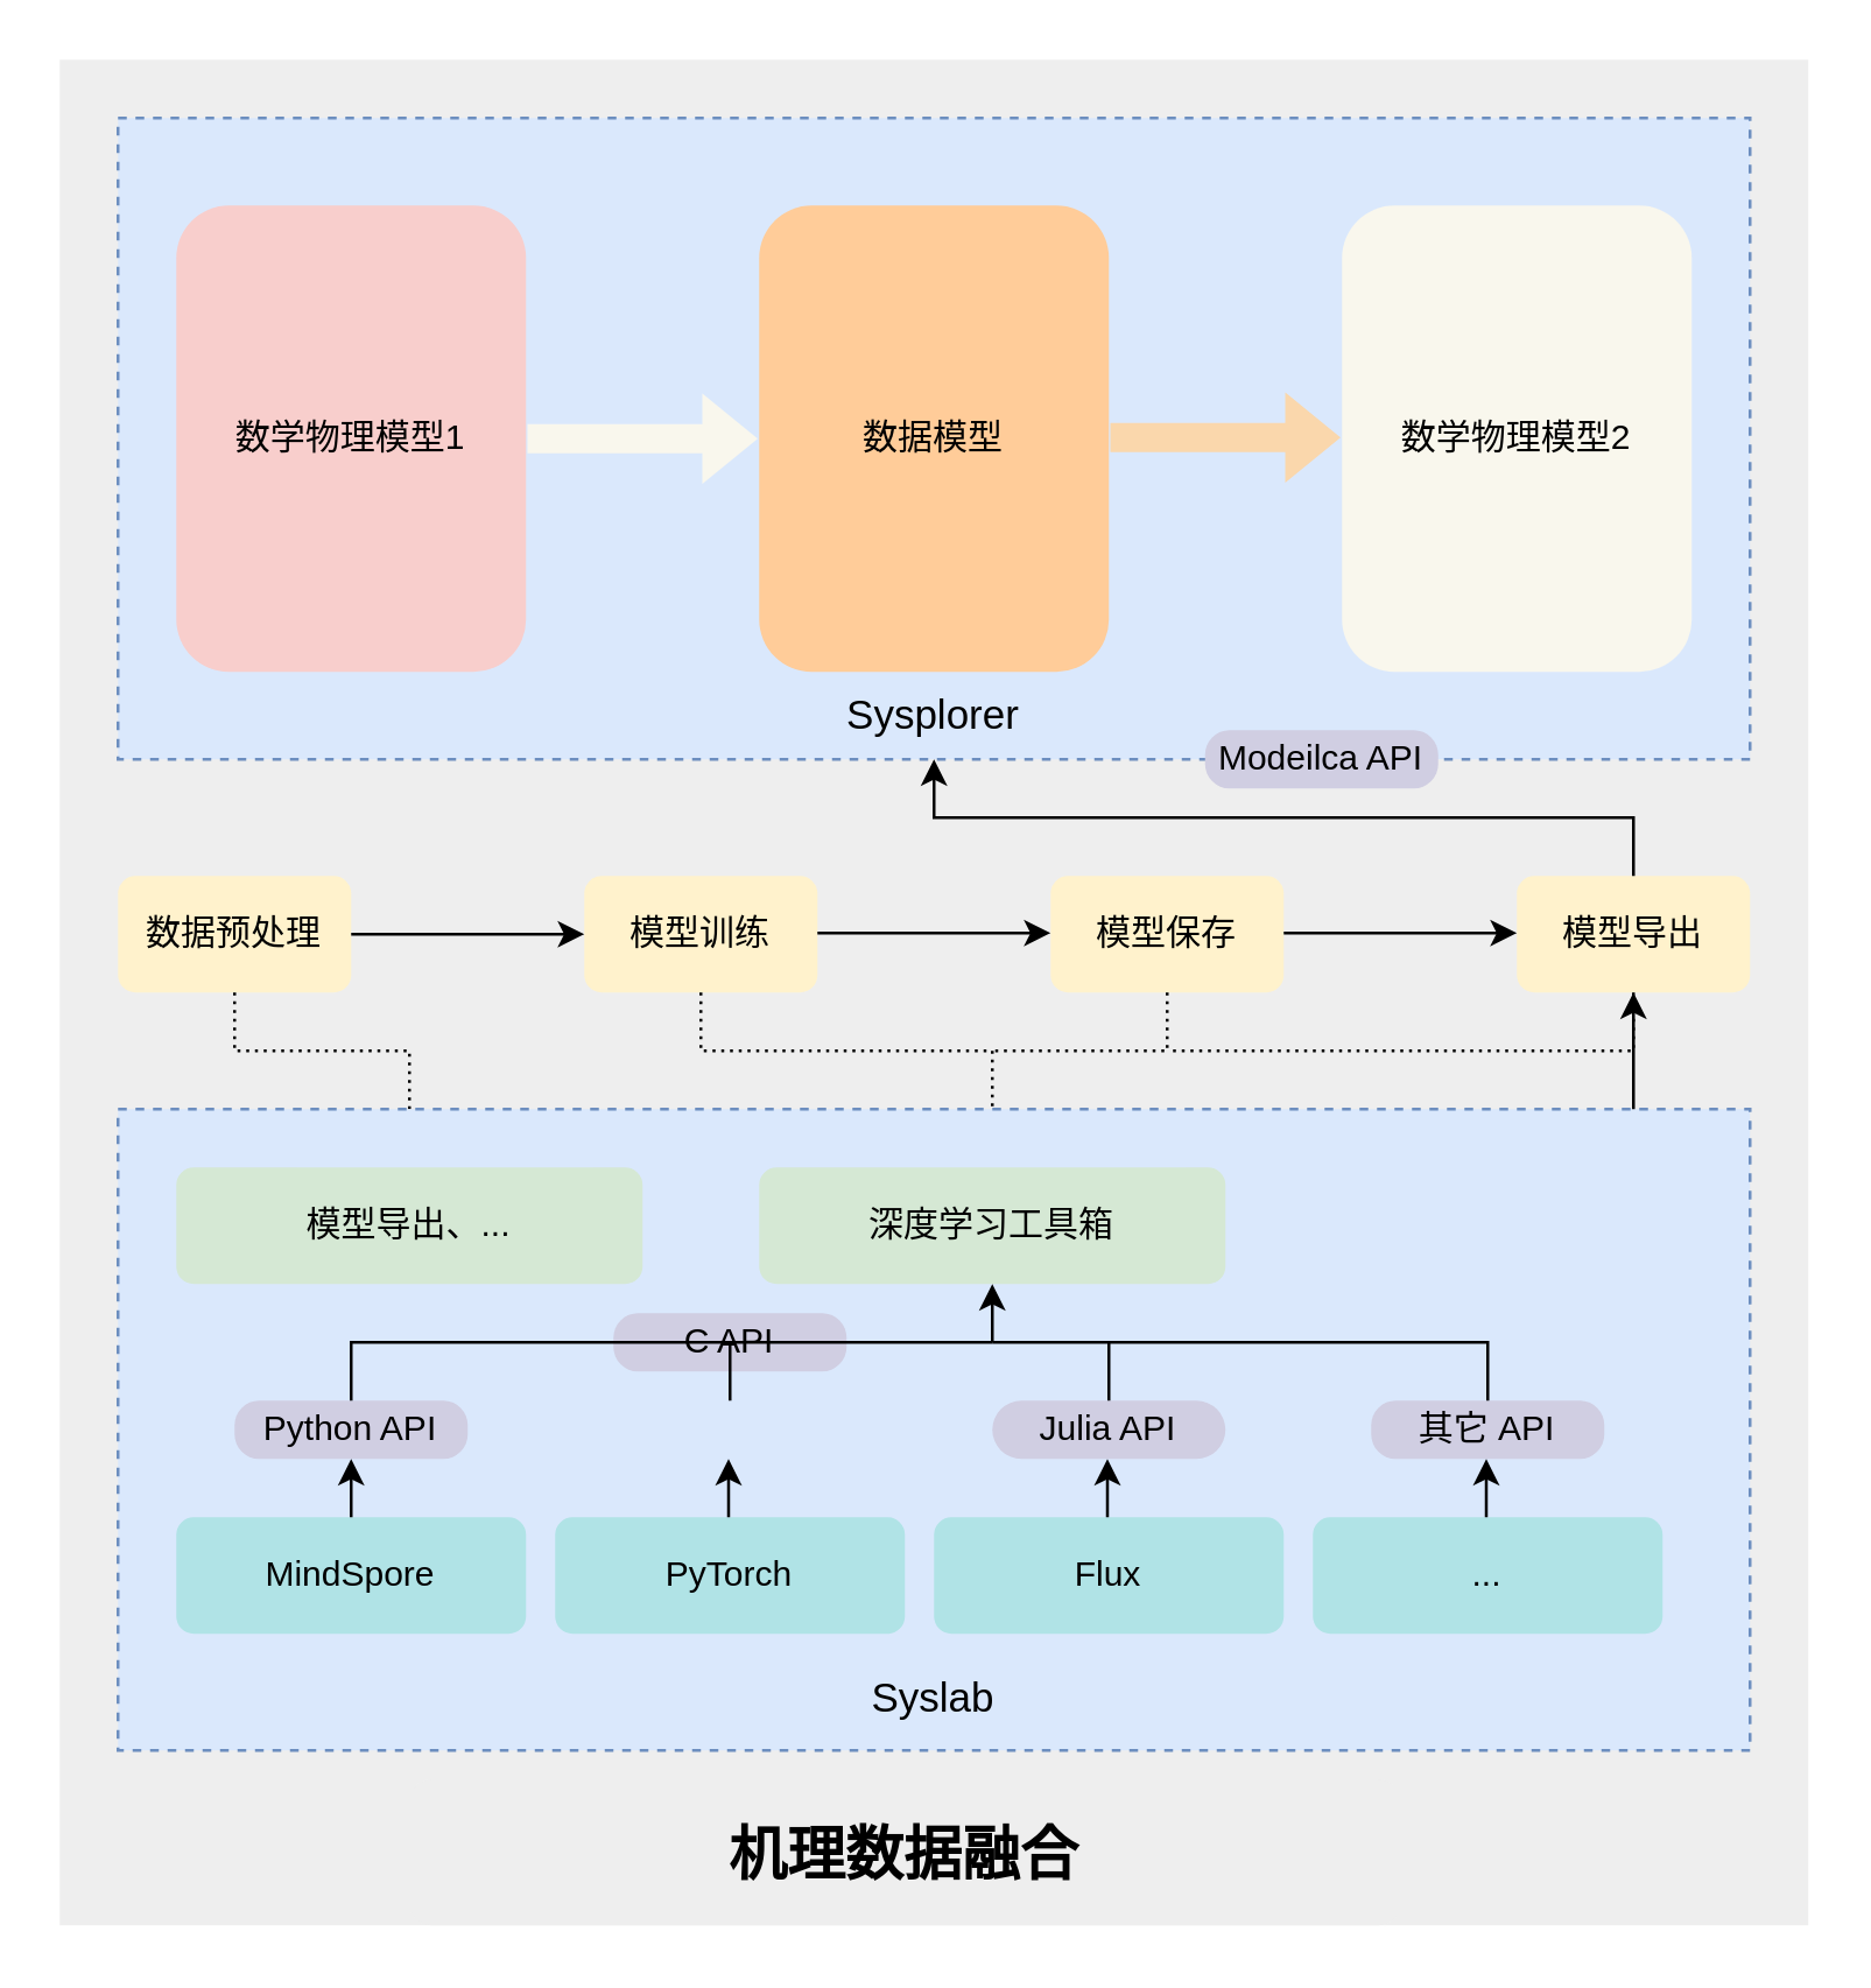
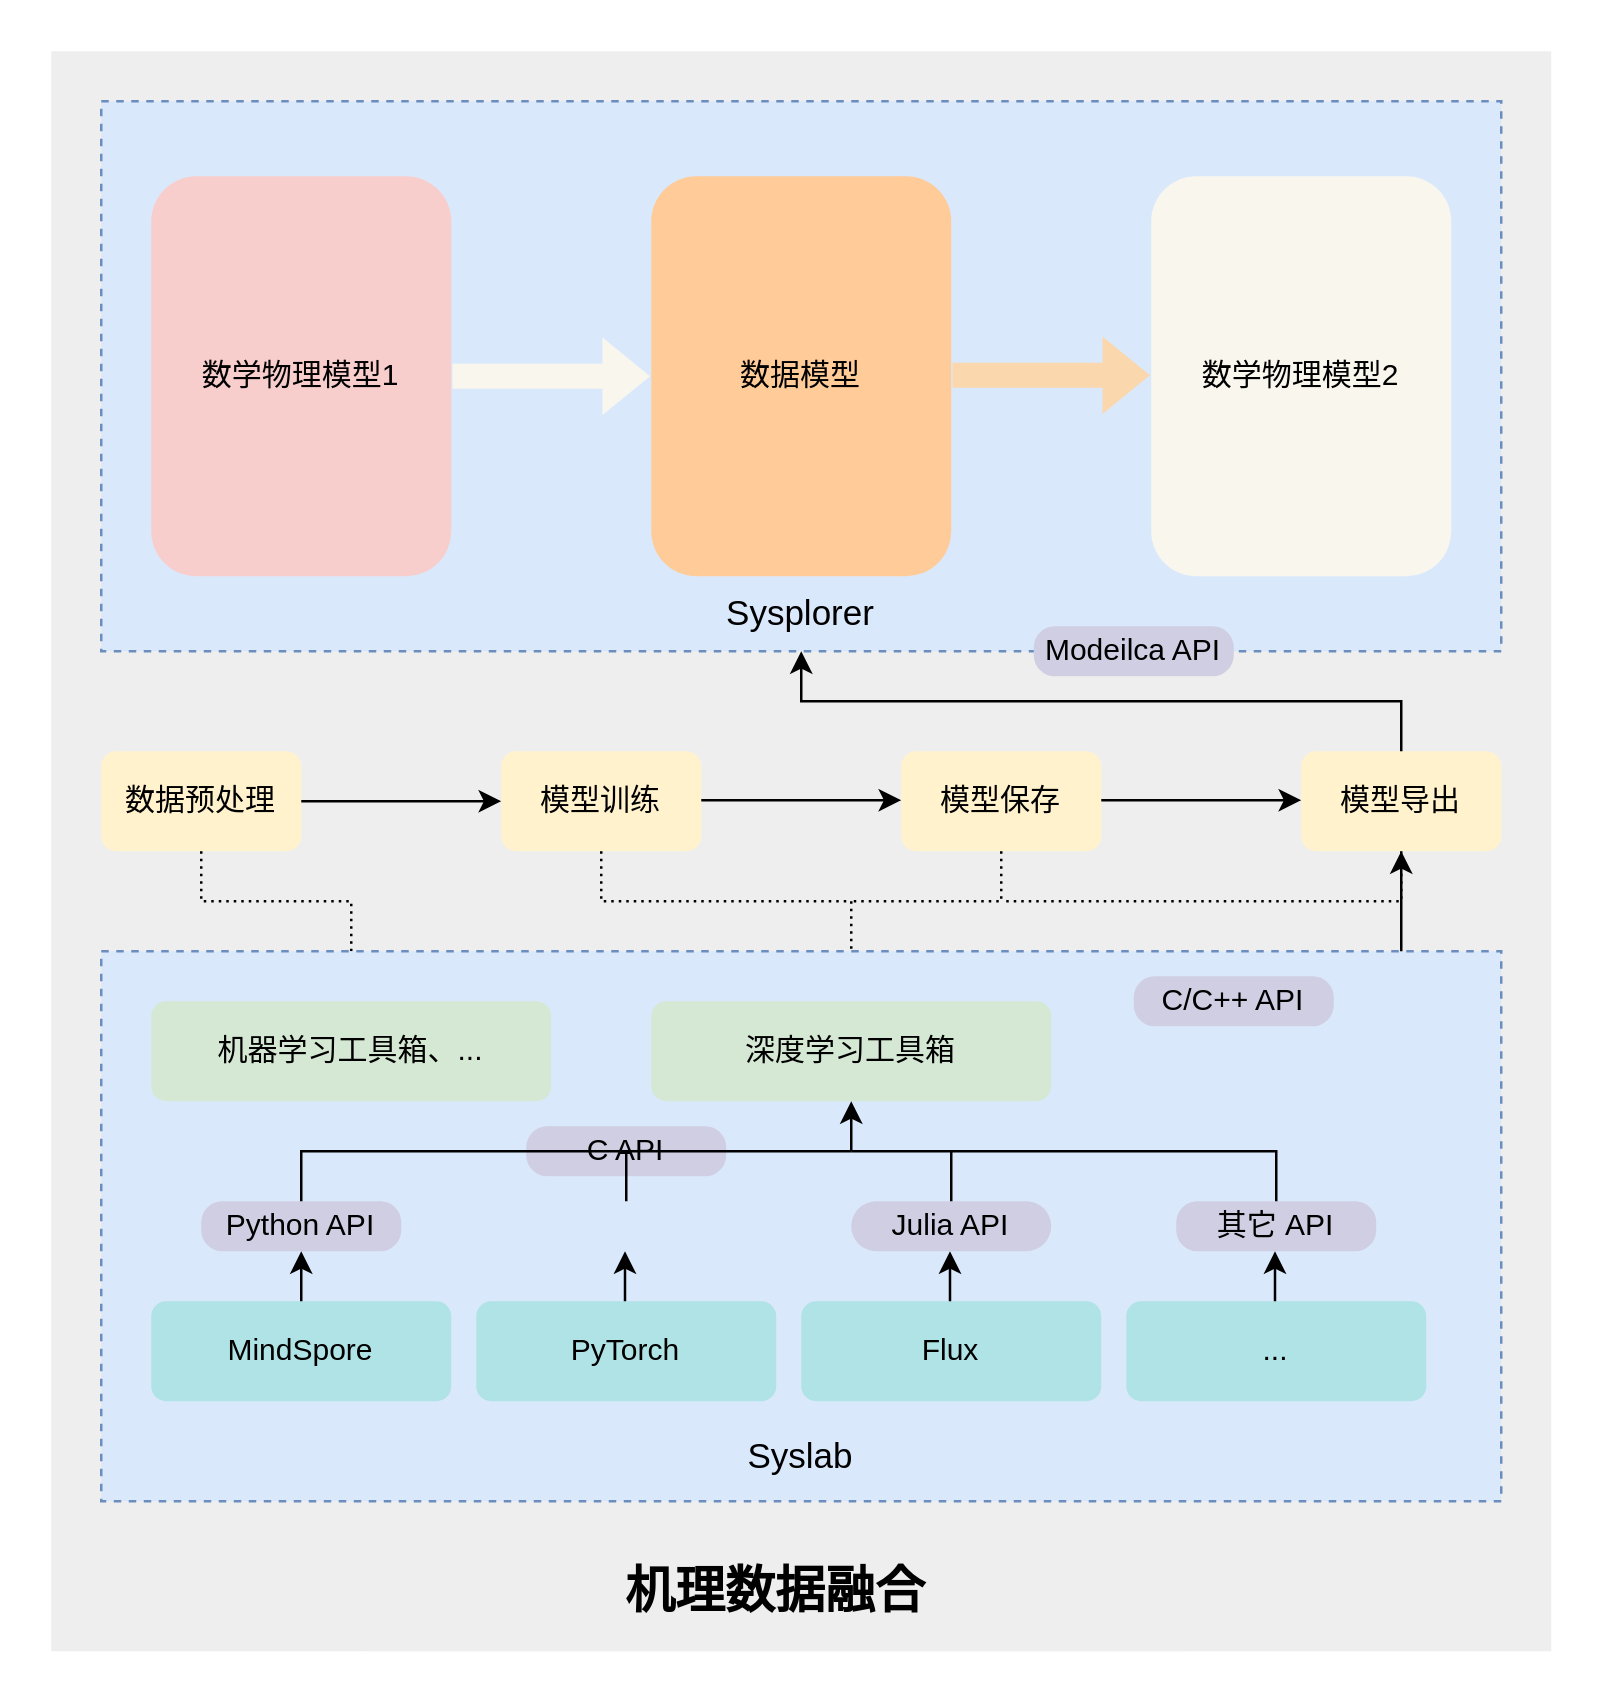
  <mxCell id="0" />
  <mxCell id="1" parent="0" />
  <mxCell id="2" value="" style="rounded=0;whiteSpace=wrap;html=1;fillColor=#eeeeee;strokeColor=none;comic=0;shadow=0;" parent="1" vertex="1"><mxGeometry x="20" y="20" width="600" height="640" as="geometry" /></mxCell>
  <mxCell id="3" value="数据预处理" style="rounded=1;whiteSpace=wrap;html=1;fillColor=#fff2cc;strokeColor=none;comic=0;shadow=0;" parent="1" vertex="1"><mxGeometry y="300" width="80" height="40" as="geometry" x="40" /></mxCell>
  <mxCell id="4" value="模型训练" style="rounded=1;whiteSpace=wrap;html=1;fillColor=#fff2cc;strokeColor=none;comic=0;shadow=0;" parent="1" vertex="1"><mxGeometry x="200" y="300" width="80" height="40" as="geometry" /></mxCell>
  <mxCell id="5" value="模型保存" style="rounded=1;whiteSpace=wrap;html=1;fillColor=#fff2cc;strokeColor=none;comic=0;shadow=0;" parent="1" vertex="1"><mxGeometry x="360" y="300" width="80" height="40" as="geometry" /></mxCell>
  <mxCell id="6" value="模型导出" style="rounded=1;whiteSpace=wrap;html=1;fillColor=#fff2cc;strokeColor=none;comic=0;shadow=0;" parent="1" vertex="1"><mxGeometry x="520" y="300" width="80" height="40" as="geometry" /></mxCell>
  <mxCell id="7" value="&lt;br&gt;&lt;br&gt;&lt;br&gt;&lt;br&gt;&lt;br&gt;&lt;br&gt;&lt;br&gt;&lt;br&gt;&lt;br&gt;&lt;br&gt;&lt;br&gt;&lt;br&gt;&lt;font style=&quot;font-size: 14px&quot;&gt;&lt;br&gt;Sysplorer&lt;/font&gt;" style="rounded=0;whiteSpace=wrap;html=1;dashed=1;align=center;fillColor=#dae8fc;strokeColor=#6c8ebf;comic=0;shadow=0;" parent="1" vertex="1"><mxGeometry y="40" width="560" height="220" as="geometry" x="40" /></mxCell>
  <mxCell id="8" value="数学物理模型1" style="rounded=1;whiteSpace=wrap;html=1;fillColor=#f8cecc;strokeColor=none;comic=0;shadow=0;" parent="1" vertex="1"><mxGeometry x="60" y="70" width="120" height="160" as="geometry" /></mxCell>
  <mxCell id="9" value="数据模型" style="rounded=1;whiteSpace=wrap;html=1;fillColor=#ffcc99;strokeColor=none;comic=0;shadow=0;" parent="1" vertex="1"><mxGeometry x="260" y="70" width="120" height="160" as="geometry" /></mxCell>
  <mxCell id="10" value="数学物理模型2" style="rounded=1;whiteSpace=wrap;html=1;fillColor=#f9f7ed;strokeColor=none;comic=0;shadow=0;" parent="1" vertex="1"><mxGeometry x="460" y="70" width="120" height="160" as="geometry" /></mxCell>
  <mxCell id="11" value="" style="endArrow=classic;html=1;entryX=0.5;entryY=1;entryDx=0;entryDy=0;rounded=0;comic=0;shadow=0;" parent="1" target="7" edge="1"><mxGeometry width="50" height="50" relative="1" as="geometry"><mxPoint x="560" y="300" as="sourcePoint" /><mxPoint x="610" y="250" as="targetPoint" /><Array as="points"><mxPoint x="560" y="280" /><mxPoint x="320" y="280" /></Array></mxGeometry></mxCell>
  <mxCell id="12" value="" style="shape=flexArrow;endArrow=classic;html=1;entryX=0;entryY=0.5;entryDx=0;entryDy=0;comic=0;shadow=0;fillColor=#f9f7ed;strokeColor=none;" parent="1" target="9" edge="1"><mxGeometry width="50" height="50" relative="1" as="geometry"><mxPoint x="180" y="150" as="sourcePoint" /><mxPoint x="230" y="100" as="targetPoint" /></mxGeometry></mxCell>
  <mxCell id="13" value="" style="shape=flexArrow;endArrow=classic;html=1;entryX=0;entryY=0.5;entryDx=0;entryDy=0;comic=0;shadow=0;fillColor=#fad7ac;strokeColor=none;" parent="1" edge="1"><mxGeometry width="50" height="50" relative="1" as="geometry"><mxPoint x="380" y="149.58" as="sourcePoint" /><mxPoint x="460" y="149.58" as="targetPoint" /></mxGeometry></mxCell>
  <mxCell id="14" value="" style="endArrow=classic;html=1;entryX=0;entryY=0.5;entryDx=0;entryDy=0;comic=0;shadow=0;" parent="1" source="3" target="4" edge="1"><mxGeometry width="50" height="50" relative="1" as="geometry"><mxPoint x="120" y="370" as="sourcePoint" /><mxPoint x="190.711" y="320" as="targetPoint" /></mxGeometry></mxCell>
  <mxCell id="15" value="" style="endArrow=classic;html=1;entryX=0;entryY=0.5;entryDx=0;entryDy=0;comic=0;shadow=0;" parent="1" edge="1"><mxGeometry width="50" height="50" relative="1" as="geometry"><mxPoint x="280" y="319.58" as="sourcePoint" /><mxPoint x="360" y="319.58" as="targetPoint" /></mxGeometry></mxCell>
  <mxCell id="16" value="" style="endArrow=classic;html=1;entryX=0;entryY=0.5;entryDx=0;entryDy=0;comic=0;shadow=0;" parent="1" edge="1"><mxGeometry width="50" height="50" relative="1" as="geometry"><mxPoint x="440" y="319.58" as="sourcePoint" /><mxPoint x="520" y="319.58" as="targetPoint" /></mxGeometry></mxCell>
  <mxCell id="17" value="" style="endArrow=classic;html=1;entryX=0.5;entryY=0;entryDx=0;entryDy=0;rounded=0;dashed=1;dashPattern=1 2;comic=0;shadow=0;" parent="1" target="37" edge="1"><mxGeometry width="50" height="50" relative="1" as="geometry"><mxPoint x="80" y="340" as="sourcePoint" /><mxPoint x="130" y="290" as="targetPoint" /><Array as="points"><mxPoint x="80" y="360" /><mxPoint x="140" y="360" /></Array></mxGeometry></mxCell>
  <mxCell id="18" value="" style="endArrow=classic;html=1;dashed=1;dashPattern=1 2;entryX=0.5;entryY=0;entryDx=0;entryDy=0;rounded=0;comic=0;shadow=0;" parent="1" target="29" edge="1"><mxGeometry width="50" height="50" relative="1" as="geometry"><mxPoint x="240" y="340" as="sourcePoint" /><mxPoint x="290" y="290" as="targetPoint" /><Array as="points"><mxPoint x="240" y="360" /><mxPoint x="340" y="360" /></Array></mxGeometry></mxCell>
  <mxCell id="19" value="" style="endArrow=none;html=1;dashed=1;dashPattern=1 2;rounded=0;comic=0;shadow=0;" parent="1" edge="1"><mxGeometry width="50" height="50" relative="1" as="geometry"><mxPoint x="400" y="340" as="sourcePoint" /><mxPoint x="340" y="360" as="targetPoint" /><Array as="points"><mxPoint x="400" y="360" /></Array></mxGeometry></mxCell>
  <mxCell id="20" value="" style="endArrow=none;html=1;dashed=1;dashPattern=1 2;rounded=0;comic=0;shadow=0;" parent="1" edge="1"><mxGeometry width="50" height="50" relative="1" as="geometry"><mxPoint x="560" y="340" as="sourcePoint" /><mxPoint x="400" y="360" as="targetPoint" /><Array as="points"><mxPoint x="560" y="360" /></Array></mxGeometry></mxCell>
  <mxCell id="21" value="" style="endArrow=classic;html=1;rounded=0;comic=0;shadow=0;" parent="1" source="29" edge="1"><mxGeometry width="50" height="50" relative="1" as="geometry"><mxPoint x="420" y="470" as="sourcePoint" /><mxPoint x="560" y="340" as="targetPoint" /><Array as="points"><mxPoint x="560" y="420" /></Array></mxGeometry></mxCell>
  <mxCell id="22" value="Modeilca API" style="rounded=1;whiteSpace=wrap;html=1;arcSize=42;fillColor=#d0cee2;strokeColor=none;comic=0;shadow=0;" parent="1" vertex="1"><mxGeometry x="413" y="250" width="80" height="20" as="geometry" /></mxCell>
  <mxCell id="23" value="&lt;b&gt;机理数据融合&lt;/b&gt;" style="rounded=1;whiteSpace=wrap;html=1;fontSize=20;strokeColor=none;fillColor=#eeeeee;comic=0;shadow=0;" parent="1" vertex="1"><mxGeometry x="140" y="610" width="340" height="50" as="geometry" /></mxCell>
  <mxCell id="24" value="" style="group;comic=0;glass=0;shadow=0;" parent="1" vertex="1" connectable="0"><mxGeometry y="380" width="560" height="220" as="geometry" x="40" /></mxCell>
  <mxCell id="25" value="&lt;font style=&quot;font-size: 14px&quot;&gt;&lt;br&gt;&lt;br&gt;&lt;br&gt;&lt;br&gt;&lt;br&gt;&lt;br&gt;&lt;br&gt;&lt;br&gt;&lt;br&gt;&lt;br&gt;&lt;br&gt;Syslab&lt;/font&gt;" style="rounded=0;whiteSpace=wrap;html=1;dashed=1;align=center;fillColor=#dae8fc;strokeColor=#6c8ebf;comic=0;shadow=0;" parent="24" vertex="1"><mxGeometry width="560" height="220" as="geometry" /></mxCell>
  <mxCell id="26" value="MindSpore" style="rounded=1;whiteSpace=wrap;html=1;fillColor=#b0e3e6;strokeColor=none;comic=0;shadow=0;" parent="24" vertex="1"><mxGeometry x="20" y="140" width="120" height="40" as="geometry" /></mxCell>
  <mxCell id="27" value="PyTorch" style="rounded=1;whiteSpace=wrap;html=1;fillColor=#b0e3e6;strokeColor=none;comic=0;shadow=0;" parent="24" vertex="1"><mxGeometry x="150" y="140" width="120" height="40" as="geometry" /></mxCell>
  <mxCell id="28" value="..." style="rounded=1;whiteSpace=wrap;html=1;fillColor=#b0e3e6;strokeColor=none;comic=0;shadow=0;" parent="24" vertex="1"><mxGeometry x="410" y="140" width="120" height="40" as="geometry" /></mxCell>
  <mxCell id="29" value="深度学习工具箱" style="rounded=1;whiteSpace=wrap;html=1;fillColor=#d5e8d4;strokeColor=none;comic=0;shadow=0;" parent="24" vertex="1"><mxGeometry x="220" y="20" width="160" height="40" as="geometry" /></mxCell>
  <mxCell id="30" value="Python API" style="rounded=1;whiteSpace=wrap;html=1;arcSize=42;fillColor=#d0cee2;strokeColor=none;comic=0;shadow=0;" parent="24" vertex="1"><mxGeometry x="40" y="100" width="80" height="20" as="geometry" /></mxCell>
  <mxCell id="31" value="" style="endArrow=classic;html=1;exitX=0.5;exitY=0;exitDx=0;exitDy=0;entryX=0.5;entryY=1;entryDx=0;entryDy=0;comic=0;shadow=0;" parent="24" source="26" target="30" edge="1"><mxGeometry width="50" height="50" relative="1" as="geometry"><mxPoint x="300" y="90" as="sourcePoint" /><mxPoint x="350" y="40" as="targetPoint" /></mxGeometry></mxCell>
  <mxCell id="32" value="C API" style="rounded=1;whiteSpace=wrap;html=1;arcSize=42;fillColor=#d0cee2;strokeColor=none;comic=0;shadow=0;" parent="24" vertex="1"><mxGeometry x="170" y="70" width="80" height="20" as="geometry" /></mxCell>
  <mxCell id="33" value="其它 API" style="rounded=1;whiteSpace=wrap;html=1;arcSize=42;fillColor=#d0cee2;strokeColor=none;comic=0;shadow=0;" parent="24" vertex="1"><mxGeometry x="430" y="100" width="80" height="20" as="geometry" /></mxCell>
  <mxCell id="34" value="" style="endArrow=classic;html=1;exitX=0.5;exitY=0;exitDx=0;exitDy=0;entryX=0.5;entryY=1;entryDx=0;entryDy=0;comic=0;shadow=0;" parent="24" edge="1"><mxGeometry width="50" height="50" relative="1" as="geometry"><mxPoint x="209.5" y="140" as="sourcePoint" /><mxPoint x="209.5" y="120" as="targetPoint" /></mxGeometry></mxCell>
  <mxCell id="35" value="" style="endArrow=classic;html=1;exitX=0.5;exitY=0;exitDx=0;exitDy=0;entryX=0.5;entryY=1;entryDx=0;entryDy=0;comic=0;shadow=0;" parent="24" edge="1"><mxGeometry width="50" height="50" relative="1" as="geometry"><mxPoint x="469.5" y="140" as="sourcePoint" /><mxPoint x="469.5" y="120" as="targetPoint" /></mxGeometry></mxCell>
  <mxCell id="36" value="" style="endArrow=classic;html=1;comic=0;shadow=0;" parent="24" edge="1"><mxGeometry width="50" height="50" relative="1" as="geometry"><mxPoint x="300" y="80" as="sourcePoint" /><mxPoint x="300" y="60" as="targetPoint" /></mxGeometry></mxCell>
- <mxCell id="37" value="模型导出、..." style="rounded=1;whiteSpace=wrap;html=1;fillColor=#d5e8d4;strokeColor=none;comic=0;shadow=0;" parent="24" vertex="1"><mxGeometry x="20" y="20" width="160" height="40" as="geometry" /></mxCell>
+ <mxCell id="37" value="机器学习工具箱、..." style="rounded=1;whiteSpace=wrap;html=1;fillColor=#d5e8d4;strokeColor=none;comic=0;shadow=0;" parent="24" vertex="1"><mxGeometry x="20" y="20" width="160" height="40" as="geometry" /></mxCell>
  <mxCell id="38" value="" style="endArrow=none;html=1;exitX=0.5;exitY=0;exitDx=0;exitDy=0;rounded=0;comic=0;shadow=0;" parent="24" source="30" edge="1"><mxGeometry width="50" height="50" relative="1" as="geometry"><mxPoint x="170" y="10" as="sourcePoint" /><mxPoint x="300" y="80" as="targetPoint" /><Array as="points"><mxPoint x="80" y="80" /><mxPoint x="140" y="80" /></Array></mxGeometry></mxCell>
  <mxCell id="39" value="" style="endArrow=none;html=1;entryX=0.5;entryY=0;entryDx=0;entryDy=0;rounded=0;comic=0;shadow=0;" parent="24" target="33" edge="1"><mxGeometry width="50" height="50" relative="1" as="geometry"><mxPoint x="300" y="80" as="sourcePoint" /><mxPoint x="460" y="50" as="targetPoint" /><Array as="points"><mxPoint x="460" y="80" /><mxPoint x="470" y="80" /></Array></mxGeometry></mxCell>
+ <mxCell id="40" value="C/C++ API" style="rounded=1;whiteSpace=wrap;html=1;arcSize=42;fillColor=#d0cee2;strokeColor=none;comic=0;shadow=0;" parent="24" vertex="1"><mxGeometry x="413" y="10" width="80" height="20" as="geometry" /></mxCell>
  <mxCell id="41" value="" style="endArrow=none;html=1;" parent="24" edge="1"><mxGeometry width="50" height="50" relative="1" as="geometry"><mxPoint x="210" y="100" as="sourcePoint" /><mxPoint x="210" y="80" as="targetPoint" /></mxGeometry></mxCell>
  <mxCell id="42" value="Flux" style="rounded=1;whiteSpace=wrap;html=1;fillColor=#b0e3e6;strokeColor=none;comic=0;shadow=0;" parent="24" vertex="1"><mxGeometry x="280" y="140" width="120" height="40" as="geometry" /></mxCell>
  <mxCell id="43" value="" style="endArrow=classic;html=1;exitX=0.5;exitY=0;exitDx=0;exitDy=0;entryX=0.5;entryY=1;entryDx=0;entryDy=0;comic=0;shadow=0;" parent="24" edge="1"><mxGeometry width="50" height="50" relative="1" as="geometry"><mxPoint x="339.5" y="140" as="sourcePoint" /><mxPoint x="339.5" y="120" as="targetPoint" /></mxGeometry></mxCell>
  <mxCell id="44" value="Julia API" style="rounded=1;whiteSpace=wrap;html=1;arcSize=50;fillColor=#d0cee2;strokeColor=none;comic=0;shadow=0;" parent="24" vertex="1"><mxGeometry x="300" y="100" width="80" height="20" as="geometry" /></mxCell>
  <mxCell id="45" value="" style="endArrow=none;html=1;" parent="24" edge="1"><mxGeometry width="50" height="50" relative="1" as="geometry"><mxPoint x="340" y="100" as="sourcePoint" /><mxPoint x="340" y="80" as="targetPoint" /></mxGeometry></mxCell>
